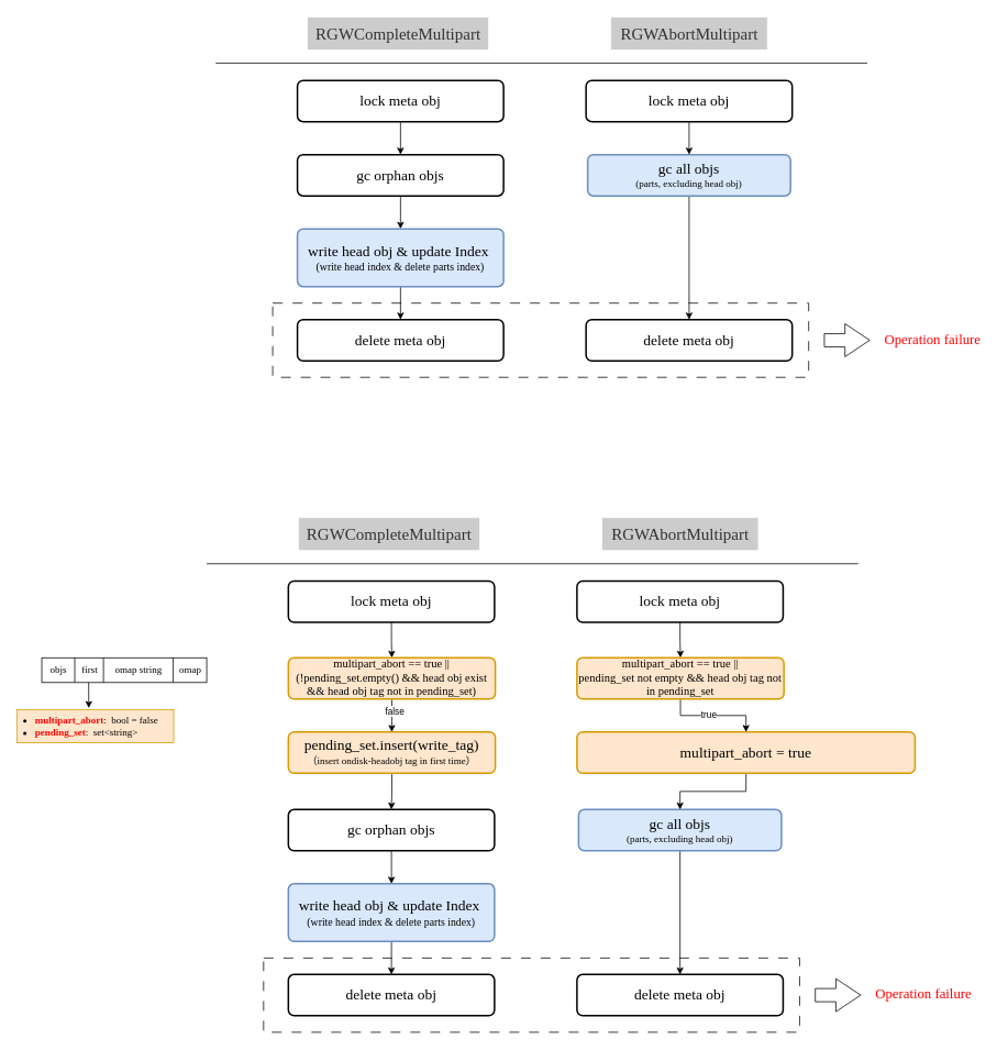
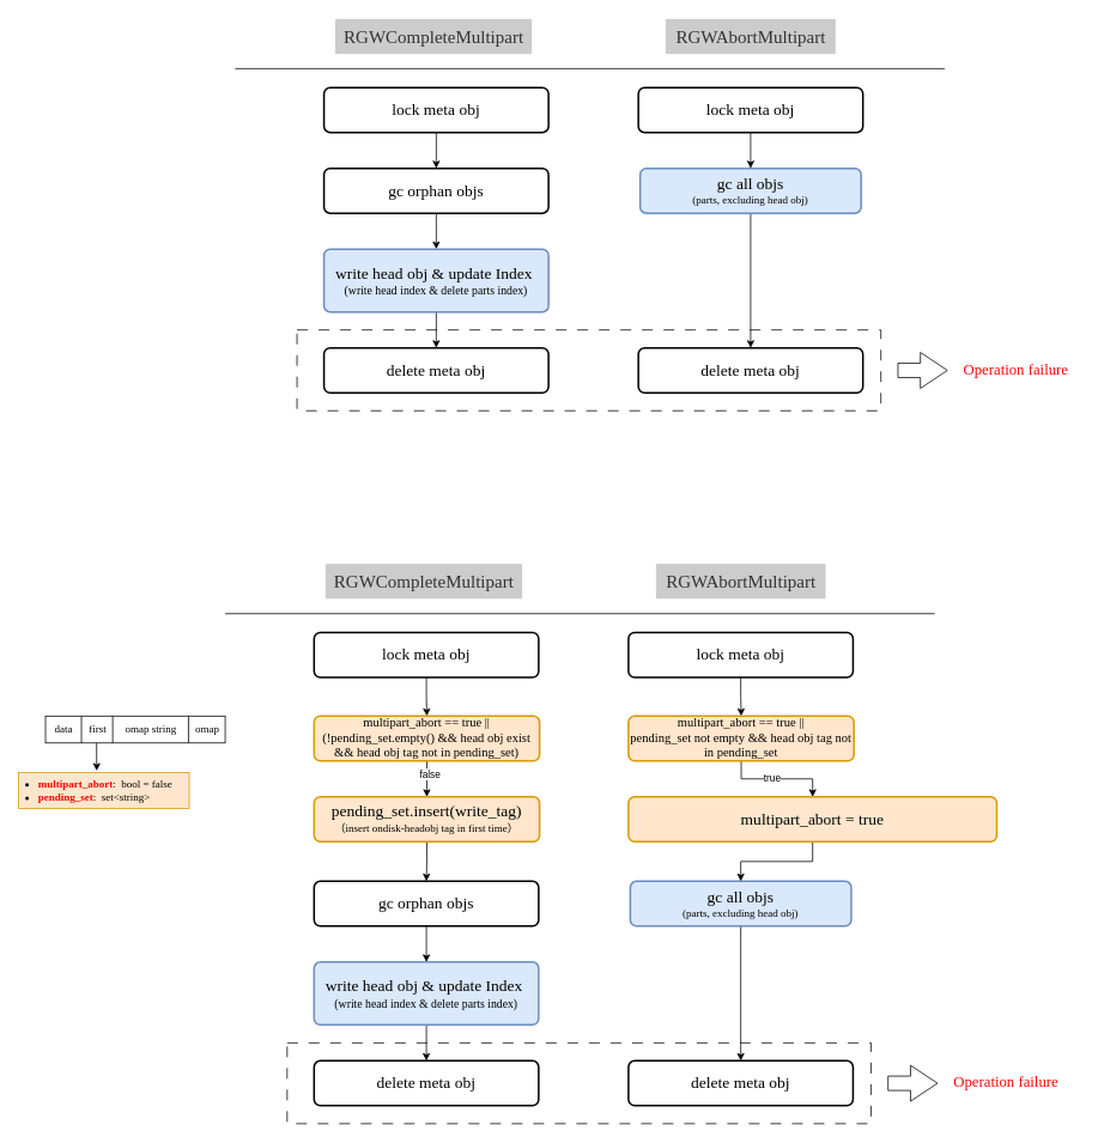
  <mxCell id="0" />
  <mxCell id="1" parent="0" />
  <mxCell id="2" value="" style="group" parent="1" vertex="1" connectable="0"><mxGeometry x="261" y="20" width="939" height="437" as="geometry" /></mxCell>
  <mxCell id="3" value="" style="rounded=0;whiteSpace=wrap;html=1;dashed=1;dashPattern=12 12;" parent="2" vertex="1"><mxGeometry x="69" y="347" width="650" height="90" as="geometry" /></mxCell>
  <mxCell id="4" value="" style="edgeStyle=orthogonalEdgeStyle;rounded=0;orthogonalLoop=1;jettySize=auto;html=1;" parent="2" source="5" target="11" edge="1"><mxGeometry relative="1" as="geometry" /></mxCell>
  <mxCell id="5" value="&lt;font style=&quot;font-size: 18px;&quot; face=&quot;Times New Roman&quot;&gt;gc orphan objs&lt;/font&gt;" style="rounded=1;whiteSpace=wrap;html=1;absoluteArcSize=1;arcSize=14;strokeWidth=2;" parent="2" vertex="1"><mxGeometry x="99" y="167" width="250" height="50" as="geometry" /></mxCell>
  <mxCell id="6" style="edgeStyle=orthogonalEdgeStyle;rounded=0;orthogonalLoop=1;jettySize=auto;html=1;entryX=0.5;entryY=0;entryDx=0;entryDy=0;" parent="2" source="7" target="15" edge="1"><mxGeometry relative="1" as="geometry" /></mxCell>
  <mxCell id="7" value="&lt;font style=&quot;font-size: 18px;&quot; face=&quot;Times New Roman&quot;&gt;gc all objs&lt;/font&gt;&lt;div&gt;&lt;font face=&quot;Times New Roman&quot;&gt;(parts, excluding head obj)&lt;/font&gt;&lt;/div&gt;" style="rounded=1;whiteSpace=wrap;html=1;absoluteArcSize=1;arcSize=14;strokeWidth=2;fillColor=#dae8fc;strokeColor=#6c8ebf;" parent="2" vertex="1"><mxGeometry x="451" y="167" width="246" height="50" as="geometry" /></mxCell>
  <mxCell id="8" value="" style="edgeStyle=orthogonalEdgeStyle;rounded=0;orthogonalLoop=1;jettySize=auto;html=1;" parent="2" source="9" target="5" edge="1"><mxGeometry relative="1" as="geometry" /></mxCell>
  <mxCell id="9" value="&lt;span style=&quot;font-family: &amp;quot;Times New Roman&amp;quot;; font-size: 18px;&quot;&gt;lock meta obj&lt;/span&gt;" style="rounded=1;whiteSpace=wrap;html=1;absoluteArcSize=1;arcSize=14;strokeWidth=2;" parent="2" vertex="1"><mxGeometry x="99" y="77" width="250" height="50" as="geometry" /></mxCell>
  <mxCell id="10" value="" style="edgeStyle=orthogonalEdgeStyle;rounded=0;orthogonalLoop=1;jettySize=auto;html=1;" parent="2" source="11" target="12" edge="1"><mxGeometry relative="1" as="geometry" /></mxCell>
  <mxCell id="11" value="&lt;font face=&quot;Times New Roman&quot;&gt;&lt;span style=&quot;font-size: 18px;&quot;&gt;write head obj &amp;amp; update Index&amp;nbsp;&lt;/span&gt;&lt;/font&gt;&lt;div&gt;&lt;font style=&quot;font-size: 13px;&quot; face=&quot;Times New Roman&quot;&gt;(write head index &amp;amp; delete parts index)&lt;/font&gt;&lt;/div&gt;" style="rounded=1;whiteSpace=wrap;html=1;absoluteArcSize=1;arcSize=14;strokeWidth=2;fillColor=#dae8fc;strokeColor=#6c8ebf;" parent="2" vertex="1"><mxGeometry x="99" y="257" width="250" height="70" as="geometry" /></mxCell>
  <mxCell id="12" value="&lt;font face=&quot;Times New Roman&quot;&gt;&lt;span style=&quot;font-size: 18px;&quot;&gt;delete meta obj&lt;/span&gt;&lt;/font&gt;" style="rounded=1;whiteSpace=wrap;html=1;absoluteArcSize=1;arcSize=14;strokeWidth=2;" parent="2" vertex="1"><mxGeometry x="99" y="367" width="250" height="50" as="geometry" /></mxCell>
  <mxCell id="13" value="" style="edgeStyle=orthogonalEdgeStyle;rounded=0;orthogonalLoop=1;jettySize=auto;html=1;" parent="2" source="14" target="7" edge="1"><mxGeometry relative="1" as="geometry" /></mxCell>
  <mxCell id="14" value="&lt;span style=&quot;font-family: &amp;quot;Times New Roman&amp;quot;; font-size: 18px;&quot;&gt;lock meta obj&lt;/span&gt;" style="rounded=1;whiteSpace=wrap;html=1;absoluteArcSize=1;arcSize=14;strokeWidth=2;" parent="2" vertex="1"><mxGeometry x="449" y="77" width="250" height="50" as="geometry" /></mxCell>
  <mxCell id="15" value="&lt;font face=&quot;Times New Roman&quot;&gt;&lt;span style=&quot;font-size: 18px;&quot;&gt;delete meta obj&lt;/span&gt;&lt;/font&gt;" style="rounded=1;whiteSpace=wrap;html=1;absoluteArcSize=1;arcSize=14;strokeWidth=2;" parent="2" vertex="1"><mxGeometry x="449" y="367" width="250" height="50" as="geometry" /></mxCell>
  <mxCell id="16" value="&lt;font style=&quot;font-size: 17px; color: rgb(255, 0, 0);&quot; face=&quot;Times New Roman&quot;&gt;Operation failure&lt;/font&gt;" style="text;html=1;align=center;verticalAlign=middle;resizable=0;points=[];autosize=1;strokeColor=none;fillColor=none;" parent="2" vertex="1"><mxGeometry x="799" y="377" width="140" height="30" as="geometry" /></mxCell>
  <mxCell id="17" value="" style="html=1;shadow=0;dashed=0;align=center;verticalAlign=middle;shape=mxgraph.arrows2.arrow;dy=0.6;dx=30;notch=0;" parent="2" vertex="1"><mxGeometry x="738" y="372" width="55" height="40" as="geometry" /></mxCell>
  <mxCell id="18" value="" style="endArrow=none;html=1;rounded=0;" parent="2" edge="1"><mxGeometry width="50" height="50" relative="1" as="geometry"><mxPoint y="56" as="sourcePoint" /><mxPoint x="790" y="56" as="targetPoint" /></mxGeometry></mxCell>
  <mxCell id="19" value="RGWCompleteMultipart" style="text;html=1;align=center;verticalAlign=middle;resizable=0;points=[];autosize=1;strokeColor=#FFFFFF;fillColor=#CCCCCC;fontFamily=Times New Roman;fontSize=20;fontColor=#333333;" parent="2" vertex="1"><mxGeometry x="111" width="220" height="40" as="geometry" /></mxCell>
  <mxCell id="20" value="RGWAbortMultipart" style="text;html=1;align=center;verticalAlign=middle;resizable=0;points=[];autosize=1;strokeColor=#FFFFFF;fillColor=#CCCCCC;fontFamily=Times New Roman;fontSize=20;fontColor=#333333;" parent="2" vertex="1"><mxGeometry x="479" width="190" height="40" as="geometry" /></mxCell>
  <mxCell id="21" value="" style="group;movable=1;resizable=1;rotatable=1;deletable=1;editable=1;locked=0;connectable=1;" parent="1" vertex="1" connectable="0"><mxGeometry x="250" y="627" width="939" height="437" as="geometry" /></mxCell>
  <mxCell id="22" value="" style="rounded=0;whiteSpace=wrap;html=1;dashed=1;dashPattern=12 12;" parent="21" vertex="1"><mxGeometry x="69" y="534" width="650" height="90" as="geometry" /></mxCell>
  <mxCell id="23" value="" style="edgeStyle=orthogonalEdgeStyle;rounded=0;orthogonalLoop=1;jettySize=auto;html=1;" parent="21" source="24" target="30" edge="1"><mxGeometry relative="1" as="geometry" /></mxCell>
  <mxCell id="24" value="&lt;font style=&quot;font-size: 18px;&quot; face=&quot;Times New Roman&quot;&gt;gc orphan objs&lt;/font&gt;" style="rounded=1;whiteSpace=wrap;html=1;absoluteArcSize=1;arcSize=14;strokeWidth=2;" parent="21" vertex="1"><mxGeometry x="99" y="354" width="250" height="50" as="geometry" /></mxCell>
  <mxCell id="25" style="edgeStyle=orthogonalEdgeStyle;rounded=0;orthogonalLoop=1;jettySize=auto;html=1;entryX=0.5;entryY=0;entryDx=0;entryDy=0;" parent="21" source="26" target="34" edge="1"><mxGeometry relative="1" as="geometry" /></mxCell>
  <mxCell id="26" value="&lt;font style=&quot;font-size: 18px;&quot; face=&quot;Times New Roman&quot;&gt;gc all objs&lt;/font&gt;&lt;div&gt;&lt;font face=&quot;Times New Roman&quot;&gt;(parts, excluding head obj)&lt;/font&gt;&lt;/div&gt;" style="rounded=1;whiteSpace=wrap;html=1;absoluteArcSize=1;arcSize=14;strokeWidth=2;fillColor=#dae8fc;strokeColor=#6c8ebf;" parent="21" vertex="1"><mxGeometry x="451" y="354" width="246" height="50" as="geometry" /></mxCell>
  <mxCell id="27" value="" style="edgeStyle=orthogonalEdgeStyle;rounded=0;orthogonalLoop=1;jettySize=auto;html=1;" parent="21" source="28" target="42" edge="1"><mxGeometry relative="1" as="geometry" /></mxCell>
  <mxCell id="28" value="&lt;span style=&quot;font-family: &amp;quot;Times New Roman&amp;quot;; font-size: 18px;&quot;&gt;lock meta obj&lt;/span&gt;" style="rounded=1;whiteSpace=wrap;html=1;absoluteArcSize=1;arcSize=14;strokeWidth=2;" parent="21" vertex="1"><mxGeometry x="99" y="77" width="250" height="50" as="geometry" /></mxCell>
  <mxCell id="29" value="" style="edgeStyle=orthogonalEdgeStyle;rounded=0;orthogonalLoop=1;jettySize=auto;html=1;" parent="21" source="30" target="31" edge="1"><mxGeometry relative="1" as="geometry" /></mxCell>
  <mxCell id="30" value="&lt;font face=&quot;Times New Roman&quot;&gt;&lt;span style=&quot;font-size: 18px;&quot;&gt;write head obj &amp;amp; update Index&amp;nbsp;&lt;/span&gt;&lt;/font&gt;&lt;div&gt;&lt;font style=&quot;font-size: 13px;&quot; face=&quot;Times New Roman&quot;&gt;(write head index &amp;amp; delete parts index)&lt;/font&gt;&lt;/div&gt;" style="rounded=1;whiteSpace=wrap;html=1;absoluteArcSize=1;arcSize=14;strokeWidth=2;fillColor=#dae8fc;strokeColor=#6c8ebf;" parent="21" vertex="1"><mxGeometry x="99" y="444" width="250" height="70" as="geometry" /></mxCell>
  <mxCell id="31" value="&lt;font face=&quot;Times New Roman&quot;&gt;&lt;span style=&quot;font-size: 18px;&quot;&gt;delete meta obj&lt;/span&gt;&lt;/font&gt;" style="rounded=1;whiteSpace=wrap;html=1;absoluteArcSize=1;arcSize=14;strokeWidth=2;" parent="21" vertex="1"><mxGeometry x="99" y="554" width="250" height="50" as="geometry" /></mxCell>
  <mxCell id="32" value="" style="edgeStyle=orthogonalEdgeStyle;rounded=0;orthogonalLoop=1;jettySize=auto;html=1;" parent="21" source="33" target="47" edge="1"><mxGeometry relative="1" as="geometry" /></mxCell>
  <mxCell id="33" value="&lt;span style=&quot;font-family: &amp;quot;Times New Roman&amp;quot;; font-size: 18px;&quot;&gt;lock meta obj&lt;/span&gt;" style="rounded=1;whiteSpace=wrap;html=1;absoluteArcSize=1;arcSize=14;strokeWidth=2;" parent="21" vertex="1"><mxGeometry x="449" y="77" width="250" height="50" as="geometry" /></mxCell>
  <mxCell id="34" value="&lt;font face=&quot;Times New Roman&quot;&gt;&lt;span style=&quot;font-size: 18px;&quot;&gt;delete meta obj&lt;/span&gt;&lt;/font&gt;" style="rounded=1;whiteSpace=wrap;html=1;absoluteArcSize=1;arcSize=14;strokeWidth=2;" parent="21" vertex="1"><mxGeometry x="449" y="554" width="250" height="50" as="geometry" /></mxCell>
  <mxCell id="35" value="&lt;font style=&quot;font-size: 17px; color: rgb(255, 0, 0);&quot; face=&quot;Times New Roman&quot;&gt;Operation failure&lt;/font&gt;" style="text;html=1;align=center;verticalAlign=middle;resizable=0;points=[];autosize=1;strokeColor=none;fillColor=none;" parent="21" vertex="1"><mxGeometry x="799" y="564" width="140" height="30" as="geometry" /></mxCell>
  <mxCell id="36" value="" style="html=1;shadow=0;dashed=0;align=center;verticalAlign=middle;shape=mxgraph.arrows2.arrow;dy=0.6;dx=30;notch=0;" parent="21" vertex="1"><mxGeometry x="738" y="559" width="55" height="40" as="geometry" /></mxCell>
  <mxCell id="37" value="" style="endArrow=none;html=1;rounded=0;" parent="21" edge="1"><mxGeometry width="50" height="50" relative="1" as="geometry"><mxPoint y="56" as="sourcePoint" /><mxPoint x="790" y="56" as="targetPoint" /></mxGeometry></mxCell>
  <mxCell id="38" value="RGWCompleteMultipart" style="text;html=1;align=center;verticalAlign=middle;resizable=0;points=[];autosize=1;strokeColor=#FFFFFF;fillColor=#CCCCCC;fontFamily=Times New Roman;fontSize=20;fontColor=#333333;" parent="21" vertex="1"><mxGeometry x="111" width="220" height="40" as="geometry" /></mxCell>
  <mxCell id="39" value="RGWAbortMultipart" style="text;html=1;align=center;verticalAlign=middle;resizable=0;points=[];autosize=1;strokeColor=#FFFFFF;fillColor=#CCCCCC;fontFamily=Times New Roman;fontSize=20;fontColor=#333333;" parent="21" vertex="1"><mxGeometry x="479" width="190" height="40" as="geometry" /></mxCell>
  <mxCell id="40" value="" style="edgeStyle=orthogonalEdgeStyle;rounded=0;orthogonalLoop=1;jettySize=auto;html=1;" parent="21" source="42" target="44" edge="1"><mxGeometry relative="1" as="geometry" /></mxCell>
  <mxCell id="41" value="false" style="edgeLabel;html=1;align=center;verticalAlign=middle;resizable=0;points=[];" vertex="1" connectable="0" parent="40"><mxGeometry x="-0.3" y="3" relative="1" as="geometry"><mxPoint as="offset" /></mxGeometry></mxCell>
  <mxCell id="42" value="multipart_abort == true || (!pending_set.empty() &amp;amp;&amp;amp; head obj exist &amp;amp;&amp;amp; head obj tag not in pending_set)" style="rounded=1;whiteSpace=wrap;html=1;absoluteArcSize=1;arcSize=14;strokeWidth=2;fontFamily=Times New Roman;fontSize=14;fillColor=#ffe6cc;strokeColor=#d79b00;" parent="21" vertex="1"><mxGeometry x="99" y="170" width="251" height="50" as="geometry" /></mxCell>
  <mxCell id="43" value="" style="edgeStyle=orthogonalEdgeStyle;rounded=0;orthogonalLoop=1;jettySize=auto;html=1;" parent="21" source="44" target="24" edge="1"><mxGeometry relative="1" as="geometry" /></mxCell>
  <mxCell id="44" value="&lt;font style=&quot;font-size: 18px;&quot;&gt;pending_set.insert(write_tag)&lt;/font&gt;&lt;div&gt;&lt;font style=&quot;font-size: 12px;&quot;&gt;（insert ondisk-headobj tag in first time）&lt;/font&gt;&lt;/div&gt;" style="rounded=1;whiteSpace=wrap;html=1;absoluteArcSize=1;arcSize=14;strokeWidth=2;fontFamily=Times New Roman;fontSize=14;fillColor=#ffe6cc;strokeColor=#d79b00;" parent="21" vertex="1"><mxGeometry x="99" y="260" width="251" height="50" as="geometry" /></mxCell>
  <mxCell id="45" value="" style="edgeStyle=orthogonalEdgeStyle;rounded=0;orthogonalLoop=1;jettySize=auto;html=1;" parent="21" source="47" target="49" edge="1"><mxGeometry relative="1" as="geometry" /></mxCell>
  <mxCell id="46" value="true" style="edgeLabel;html=1;align=center;verticalAlign=middle;resizable=0;points=[];" vertex="1" connectable="0" parent="45"><mxGeometry x="-0.1" y="1" relative="1" as="geometry"><mxPoint as="offset" /></mxGeometry></mxCell>
  <mxCell id="47" value="&lt;div&gt;multipart_abort == true ||&lt;span style=&quot;background-color: transparent; color: light-dark(rgb(0, 0, 0), rgb(255, 255, 255));&quot;&gt;&lt;/span&gt;&lt;/div&gt;&lt;div&gt;&lt;span style=&quot;background-color: transparent; color: light-dark(rgb(0, 0, 0), rgb(255, 255, 255));&quot;&gt;pending_set not empty &amp;amp;&amp;amp; head obj tag not in pending_set&lt;/span&gt;&lt;/div&gt;" style="rounded=1;whiteSpace=wrap;html=1;absoluteArcSize=1;arcSize=14;strokeWidth=2;fontFamily=Times New Roman;fontSize=14;fillColor=#ffe6cc;strokeColor=#d79b00;" parent="21" vertex="1"><mxGeometry x="449" y="170" width="251" height="50" as="geometry" /></mxCell>
  <mxCell id="48" value="" style="edgeStyle=orthogonalEdgeStyle;rounded=0;orthogonalLoop=1;jettySize=auto;html=1;" parent="21" source="49" target="26" edge="1"><mxGeometry relative="1" as="geometry" /></mxCell>
  <mxCell id="49" value="&lt;font style=&quot;font-size: 18px;&quot;&gt;multipart_abort = true&lt;/font&gt;" style="rounded=1;whiteSpace=wrap;html=1;absoluteArcSize=1;arcSize=14;strokeWidth=2;fontFamily=Times New Roman;fontSize=14;fillColor=#ffe6cc;strokeColor=#d79b00;" parent="21" vertex="1"><mxGeometry x="449" y="260" width="410" height="50" as="geometry" /></mxCell>
  <mxCell id="50" value="" style="group" parent="1" vertex="1" connectable="0"><mxGeometry x="50" y="797" width="205" height="30" as="geometry" /></mxCell>
  <mxCell id="51" value="" style="rounded=0;whiteSpace=wrap;html=1;fontFamily=Times New Roman;" parent="50" vertex="1"><mxGeometry width="200" height="30" as="geometry" /></mxCell>
  <mxCell id="52" value="" style="endArrow=none;html=1;rounded=0;fontFamily=Times New Roman;" parent="50" edge="1"><mxGeometry width="50" height="50" relative="1" as="geometry"><mxPoint x="40" y="30" as="sourcePoint" /><mxPoint x="40" as="targetPoint" /></mxGeometry></mxCell>
  <mxCell id="53" value="" style="endArrow=none;html=1;rounded=0;fontFamily=Times New Roman;" parent="50" edge="1"><mxGeometry width="50" height="50" relative="1" as="geometry"><mxPoint x="74.81" y="30" as="sourcePoint" /><mxPoint x="74.81" as="targetPoint" /></mxGeometry></mxCell>
  <mxCell id="54" value="" style="endArrow=none;html=1;rounded=0;fontFamily=Times New Roman;" parent="50" edge="1"><mxGeometry width="50" height="50" relative="1" as="geometry"><mxPoint x="159.23" y="30" as="sourcePoint" /><mxPoint x="159.23" as="targetPoint" /></mxGeometry></mxCell>
- <mxCell id="55" value="objs" style="text;html=1;align=center;verticalAlign=middle;resizable=0;points=[];autosize=1;strokeColor=none;fillColor=none;fontFamily=Times New Roman;" parent="50" vertex="1"><mxGeometry width="40" height="30" as="geometry" /></mxCell>
+ <mxCell id="55" value="data" style="text;html=1;align=center;verticalAlign=middle;resizable=0;points=[];autosize=1;strokeColor=none;fillColor=none;fontFamily=Times New Roman;" parent="50" vertex="1"><mxGeometry width="40" height="30" as="geometry" /></mxCell>
  <mxCell id="56" value="first" style="text;html=1;align=center;verticalAlign=middle;resizable=0;points=[];autosize=1;strokeColor=none;fillColor=none;fontFamily=Times New Roman;" parent="50" vertex="1"><mxGeometry x="33" width="50" height="30" as="geometry" /></mxCell>
  <mxCell id="57" value="omap string" style="text;html=1;align=center;verticalAlign=middle;resizable=0;points=[];autosize=1;strokeColor=none;fillColor=none;fontFamily=Times New Roman;" parent="50" vertex="1"><mxGeometry x="72" width="90" height="30" as="geometry" /></mxCell>
  <mxCell id="58" value="omap" style="text;html=1;align=center;verticalAlign=middle;resizable=0;points=[];autosize=1;strokeColor=none;fillColor=none;fontFamily=Times New Roman;" parent="50" vertex="1"><mxGeometry x="155" width="50" height="30" as="geometry" /></mxCell>
  <mxCell id="59" value="" style="endArrow=classic;html=1;rounded=0;exitX=0.478;exitY=0.974;exitDx=0;exitDy=0;exitPerimeter=0;" parent="1" edge="1"><mxGeometry width="50" height="50" relative="1" as="geometry"><mxPoint x="106.9" y="827.22" as="sourcePoint" /><mxPoint x="107" y="858" as="targetPoint" /></mxGeometry></mxCell>
  <mxCell id="60" value="&lt;ul style=&quot;padding-left: 20px; margin-top: 0px; margin-bottom: 0px;&quot;&gt;&lt;li&gt;&lt;font face=&quot;Times New Roman&quot;&gt;&lt;font style=&quot;color: rgb(255, 0, 0);&quot;&gt;&lt;b&gt;multipart_abort&lt;/b&gt;&lt;/font&gt;:&amp;nbsp; bool = false&lt;/font&gt;&lt;/li&gt;&lt;li&gt;&lt;font face=&quot;Times New Roman&quot;&gt;&lt;b&gt;&lt;font style=&quot;color: rgb(255, 0, 0);&quot;&gt;pending_set&lt;/font&gt;&lt;/b&gt;:&amp;nbsp; set&amp;lt;string&amp;gt;&lt;/font&gt;&lt;/li&gt;&lt;/ul&gt;" style="text;html=1;align=left;verticalAlign=middle;resizable=0;points=[];autosize=1;strokeColor=#d79b00;fillColor=#ffe6cc;" parent="1" vertex="1"><mxGeometry x="20" y="860" width="190" height="40" as="geometry" /></mxCell>
